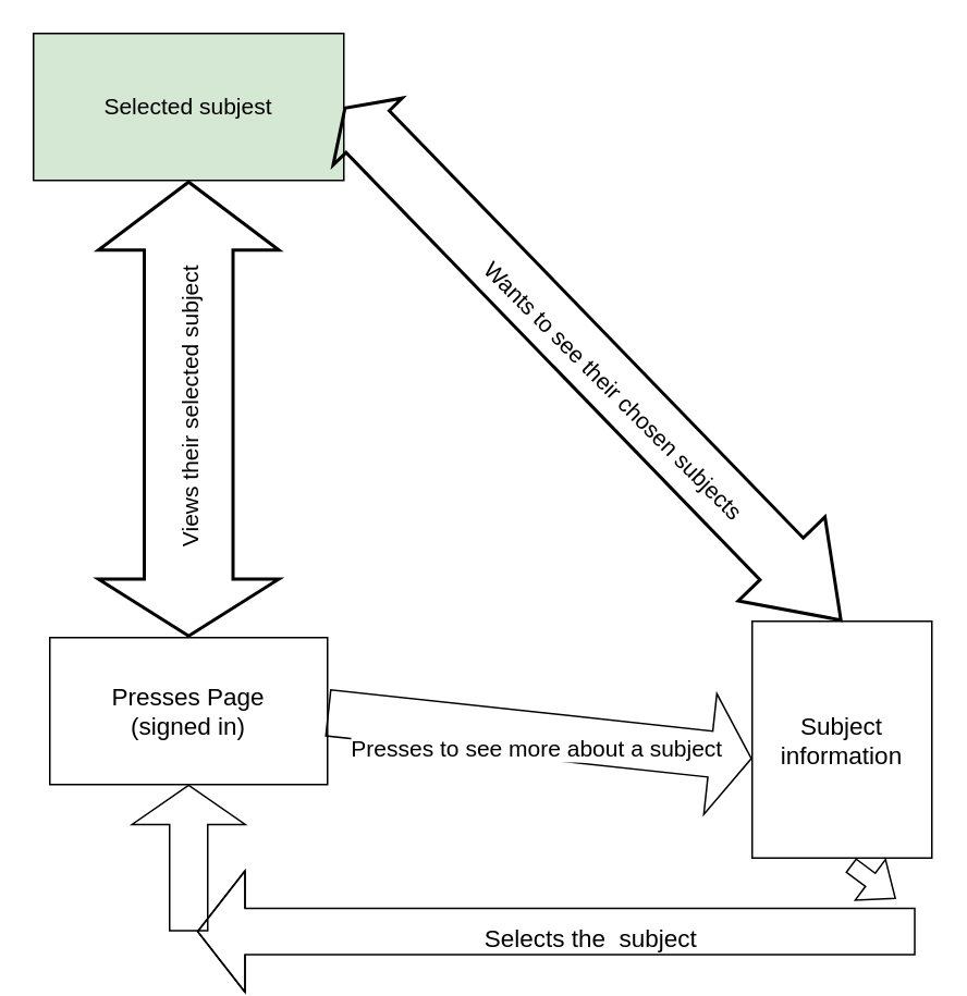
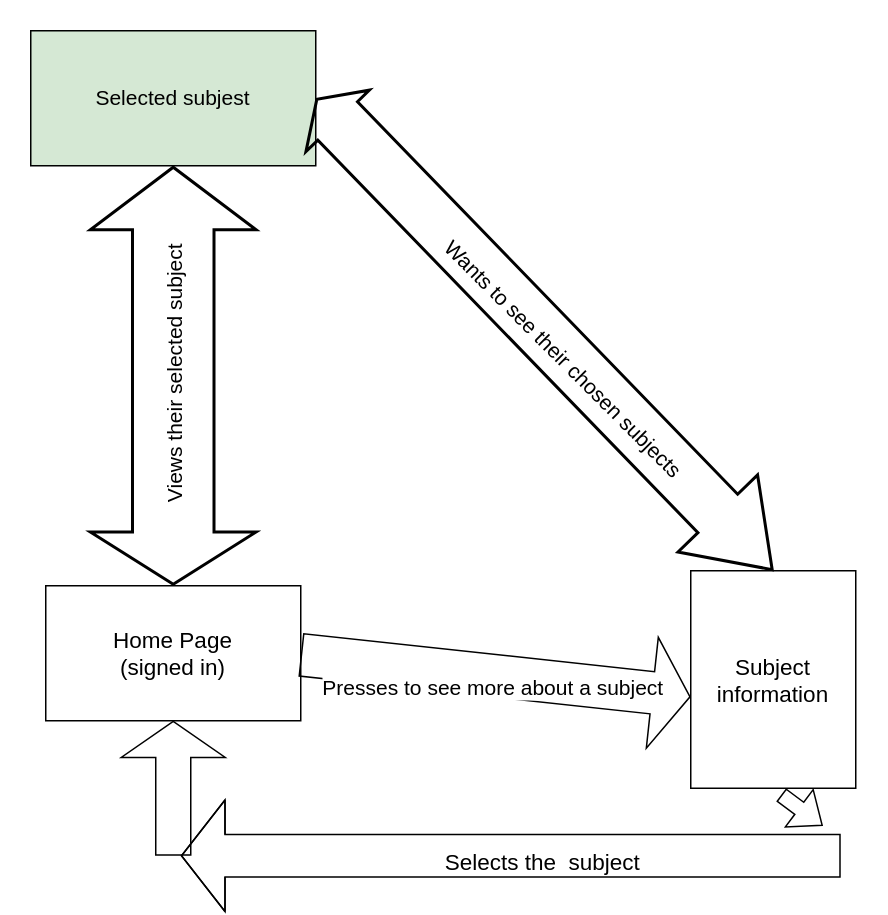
  <mxCell id="0" />
  <mxCell id="1" parent="0" />
- <mxCell id="2" value="&lt;font style=&quot;font-size: 15px;&quot;&gt;Presses Page&lt;br&gt;(signed in)&lt;/font&gt;" style="rounded=0;whiteSpace=wrap;html=1;" vertex="1" parent="1"><mxGeometry x="30" y="390" width="170" height="90" as="geometry" /></mxCell>
+ <mxCell id="2" value="&lt;font style=&quot;font-size: 15px;&quot;&gt;Home Page&lt;br&gt;(signed in)&lt;/font&gt;" style="rounded=0;whiteSpace=wrap;html=1;" vertex="1" parent="1"><mxGeometry x="30" y="390" width="170" height="90" as="geometry" /></mxCell>
  <mxCell id="3" value="&lt;font style=&quot;font-size: 15px;&quot;&gt;Subject information&lt;/font&gt;" style="rounded=0;whiteSpace=wrap;html=1;" vertex="1" parent="1"><mxGeometry x="460" y="380" width="110" height="145" as="geometry" /></mxCell>
  <mxCell id="4" value="" style="shape=flexArrow;endArrow=classic;html=1;rounded=0;exitX=1;exitY=0.5;exitDx=0;exitDy=0;entryX=0;entryY=0.58;entryDx=0;entryDy=0;entryPerimeter=0;endWidth=45;endSize=8.092;width=28.333;" edge="1" parent="1" target="3"><mxGeometry width="50" height="50" relative="1" as="geometry"><mxPoint x="200" y="436" as="sourcePoint" /><mxPoint x="410" y="436" as="targetPoint" /></mxGeometry></mxCell>
  <mxCell id="5" value="Presses to see more about a subject" style="edgeLabel;html=1;align=center;verticalAlign=middle;resizable=0;points=[];rotation=0;fontSize=14;" vertex="1" connectable="0" parent="4"><mxGeometry x="0.514" y="-1" relative="1" as="geometry"><mxPoint x="-69" y="-1" as="offset" /></mxGeometry></mxCell>
  <mxCell id="6" value="" style="shape=flexArrow;endArrow=classic;html=1;rounded=0;entryX=0.5;entryY=1;entryDx=0;entryDy=0;endWidth=45;endSize=7.667;width=23.333;" edge="1" parent="1" target="2"><mxGeometry width="50" height="50" relative="1" as="geometry"><mxPoint x="115" y="570" as="sourcePoint" /><mxPoint x="130" y="500" as="targetPoint" /></mxGeometry></mxCell>
  <mxCell id="7" value="" style="shape=flexArrow;endArrow=classic;html=1;rounded=0;endWidth=45;endSize=9.333;width=28.333;" edge="1" parent="1"><mxGeometry width="50" height="50" relative="1" as="geometry"><mxPoint x="560" y="570" as="sourcePoint" /><mxPoint x="120" y="570" as="targetPoint" /><Array as="points"><mxPoint x="340" y="570" /></Array></mxGeometry></mxCell>
  <mxCell id="8" value="&lt;font style=&quot;font-size: 15px;&quot;&gt;Selects the&amp;nbsp; subject&lt;/font&gt;" style="edgeLabel;html=1;align=center;verticalAlign=middle;resizable=0;points=[];" vertex="1" connectable="0" parent="7"><mxGeometry x="-0.3" y="3" relative="1" as="geometry"><mxPoint x="-46" as="offset" /></mxGeometry></mxCell>
  <mxCell id="9" value="" style="shape=flexArrow;endArrow=classic;html=1;rounded=0;exitX=0.548;exitY=1.03;exitDx=0;exitDy=0;exitPerimeter=0;" edge="1" parent="1" source="3"><mxGeometry width="50" height="50" relative="1" as="geometry"><mxPoint x="539.58" y="490" as="sourcePoint" /><mxPoint x="548" y="550" as="targetPoint" /></mxGeometry></mxCell>
  <mxCell id="10" value="Selected subjest" style="rounded=0;whiteSpace=wrap;html=1;fontSize=14;fillColor=#d5e8d4;" vertex="1" parent="1"><mxGeometry y="20" width="190" height="90" as="geometry" x="20" /></mxCell>
  <mxCell id="11" value="" style="shape=flexArrow;endArrow=classic;startArrow=classic;html=1;rounded=0;fontSize=14;strokeWidth=2;entryX=0.5;entryY=1;entryDx=0;entryDy=0;exitX=0.5;exitY=0;exitDx=0;exitDy=0;endWidth=54.167;endSize=13.225;width=53.333;startWidth=54.167;startSize=10.942;" edge="1" parent="1" source="2" target="10"><mxGeometry width="100" height="100" relative="1" as="geometry"><mxPoint x="210" y="340" as="sourcePoint" /><mxPoint x="310" y="240" as="targetPoint" /></mxGeometry></mxCell>
  <mxCell id="12" value="Views their selected subject" style="edgeLabel;html=1;align=center;verticalAlign=middle;resizable=0;points=[];fontSize=14;rotation=270;" vertex="1" connectable="0" parent="11"><mxGeometry x="-0.254" y="1" relative="1" as="geometry"><mxPoint x="1" y="-36" as="offset" /></mxGeometry></mxCell>
  <mxCell id="13" value="" style="shape=flexArrow;endArrow=classic;startArrow=classic;html=1;rounded=0;fontSize=14;strokeWidth=2;entryX=1;entryY=0.5;entryDx=0;entryDy=0;exitX=0.5;exitY=0;exitDx=0;exitDy=0;startWidth=35;startSize=16.717;width=35.833;" edge="1" parent="1" source="3" target="10"><mxGeometry width="100" height="100" relative="1" as="geometry"><mxPoint x="210" y="340" as="sourcePoint" /><mxPoint x="310" y="240" as="targetPoint" /></mxGeometry></mxCell>
  <mxCell id="14" value="Wants to see their chosen subjects&amp;nbsp;" style="edgeLabel;html=1;align=center;verticalAlign=middle;resizable=0;points=[];fontSize=14;rotation=45;" vertex="1" connectable="0" parent="13"><mxGeometry x="-0.128" y="10" relative="1" as="geometry"><mxPoint x="1" y="-10" as="offset" /></mxGeometry></mxCell>
